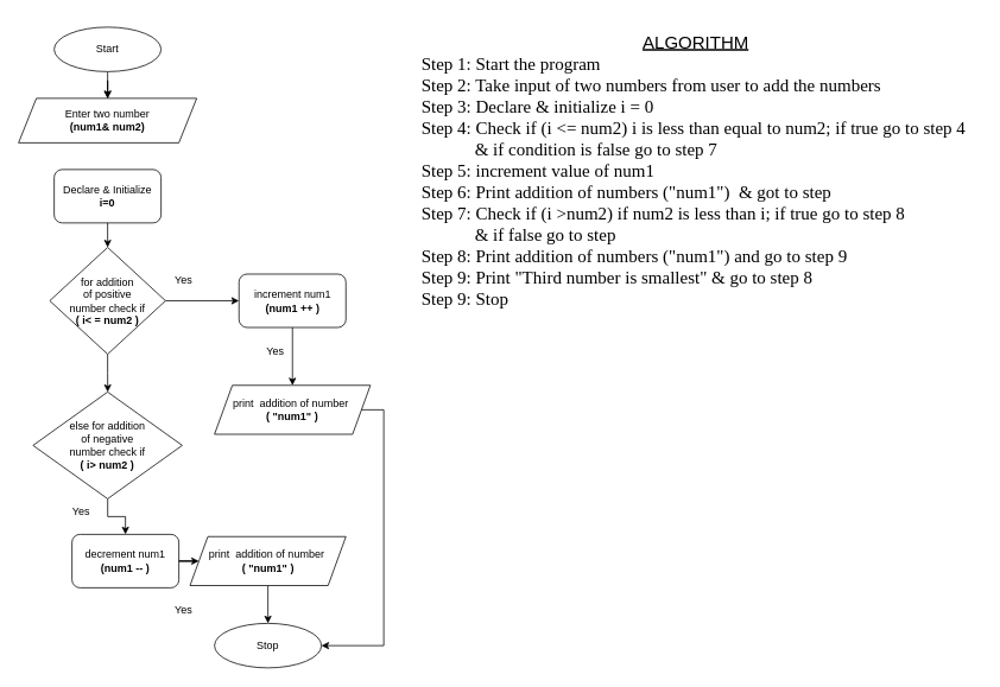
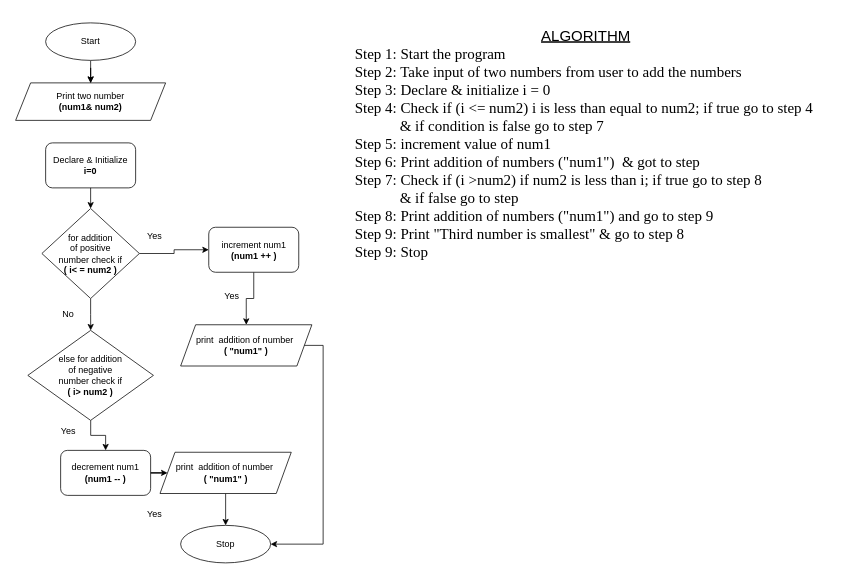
  <mxCell id="0" />
  <mxCell id="1" parent="0" />
  <mxCell id="2" value="" style="rounded=0;html=1;jettySize=auto;orthogonalLoop=1;fontSize=11;endArrow=block;endFill=0;endSize=8;strokeWidth=1;shadow=0;labelBackgroundColor=none;edgeStyle=orthogonalEdgeStyle;" parent="1" edge="1"><mxGeometry relative="1" as="geometry"><mxPoint x="120" y="40" as="sourcePoint" /><mxPoint x="120" y="80" as="targetPoint" /></mxGeometry></mxCell>
  <mxCell id="3" style="edgeStyle=orthogonalEdgeStyle;rounded=0;orthogonalLoop=1;jettySize=auto;html=1;" parent="1" source="4" edge="1"><mxGeometry relative="1" as="geometry"><mxPoint x="120" y="110" as="targetPoint" /></mxGeometry></mxCell>
- <mxCell id="4" value="Enter two number &lt;br&gt;&lt;b&gt;(num1&amp;amp; num2)&lt;/b&gt;" style="shape=parallelogram;perimeter=parallelogramPerimeter;whiteSpace=wrap;html=1;fixedSize=1;" parent="1" vertex="1"><mxGeometry x="20" y="110" width="200" height="50" as="geometry" /></mxCell>
+ <mxCell id="4" value="Print two number &lt;br&gt;&lt;b&gt;(num1&amp;amp; num2)&lt;/b&gt;" style="shape=parallelogram;perimeter=parallelogramPerimeter;whiteSpace=wrap;html=1;fixedSize=1;" parent="1" vertex="1"><mxGeometry x="20" y="110" width="200" height="50" as="geometry" /></mxCell>
  <mxCell id="5" value="" style="edgeStyle=orthogonalEdgeStyle;rounded=0;orthogonalLoop=1;jettySize=auto;html=1;" parent="1" source="6" edge="1"><mxGeometry relative="1" as="geometry"><mxPoint x="120" y="110" as="targetPoint" /></mxGeometry></mxCell>
  <mxCell id="6" value="Start" style="ellipse;whiteSpace=wrap;html=1;" parent="1" vertex="1"><mxGeometry x="60" y="30" width="120" height="50" as="geometry" /></mxCell>
  <mxCell id="7" value="&lt;font style=&quot;font-size: 20px;&quot;&gt;&lt;u&gt;ALGORITHM&lt;/u&gt;&lt;br&gt;&lt;div style=&quot;text-align: left;&quot;&gt;&lt;span style=&quot;background-color: initial;&quot;&gt;&lt;font style=&quot;font-size: 20px;&quot; face=&quot;Times New Roman&quot;&gt;Step 1: Start the program&lt;/font&gt;&lt;/span&gt;&lt;/div&gt;&lt;div style=&quot;text-align: left;&quot;&gt;&lt;span style=&quot;background-color: initial;&quot;&gt;&lt;font style=&quot;font-size: 20px;&quot; face=&quot;Times New Roman&quot;&gt;Step 2: Take input of two numbers from user to add the numbers&lt;/font&gt;&lt;/span&gt;&lt;/div&gt;&lt;div style=&quot;text-align: left;&quot;&gt;&lt;span style=&quot;background-color: initial;&quot;&gt;&lt;font style=&quot;font-size: 20px;&quot; face=&quot;Times New Roman&quot;&gt;Step 3: Declare &amp;amp; initialize i = 0&lt;/font&gt;&lt;/span&gt;&lt;/div&gt;&lt;div style=&quot;text-align: left;&quot;&gt;&lt;span style=&quot;background-color: initial;&quot;&gt;&lt;font style=&quot;font-size: 20px;&quot; face=&quot;Times New Roman&quot;&gt;Step 4: Check if (i &amp;lt;= num2) i is less than equal to&amp;nbsp;&lt;/font&gt;&lt;/span&gt;&lt;span style=&quot;font-family: &amp;quot;Times New Roman&amp;quot;; background-color: initial;&quot;&gt;num2; if true go to step 4&amp;nbsp;&lt;/span&gt;&lt;/div&gt;&lt;div style=&quot;text-align: left;&quot;&gt;&lt;span style=&quot;font-family: &amp;quot;Times New Roman&amp;quot;; background-color: initial;&quot;&gt;&amp;nbsp; &amp;nbsp; &amp;nbsp; &amp;nbsp; &amp;nbsp; &amp;nbsp; &amp;amp; if condition is false go to step 7&lt;/span&gt;&lt;/div&gt;&lt;div style=&quot;text-align: left;&quot;&gt;&lt;span style=&quot;font-family: &amp;quot;Times New Roman&amp;quot;; background-color: initial;&quot;&gt;Step 5: increment value of num1&amp;nbsp;&lt;/span&gt;&lt;/div&gt;&lt;div style=&quot;text-align: left;&quot;&gt;&lt;span style=&quot;font-family: &amp;quot;Times New Roman&amp;quot;; background-color: initial;&quot;&gt;Step 6: Print addition of numbers (&quot;num1&quot;)&amp;nbsp; &amp;amp; got to step&amp;nbsp;&lt;/span&gt;&lt;/div&gt;&lt;div style=&quot;text-align: left;&quot;&gt;&lt;font style=&quot;font-size: 20px;&quot; face=&quot;Times New Roman&quot;&gt;Step 7: Check if (i &amp;gt;num2) if num2 is less than i; if true go to step 8&lt;/font&gt;&lt;/div&gt;&lt;div style=&quot;text-align: left;&quot;&gt;&lt;font style=&quot;font-size: 20px;&quot; face=&quot;Times New Roman&quot;&gt;&amp;nbsp; &amp;nbsp; &amp;nbsp; &amp;nbsp; &amp;nbsp; &amp;nbsp; &amp;amp; if false go to step&amp;nbsp;&lt;/font&gt;&lt;/div&gt;&lt;div style=&quot;text-align: left;&quot;&gt;&lt;font style=&quot;font-size: 20px;&quot; face=&quot;Times New Roman&quot;&gt;Step 8: Print addition of numbers (&quot;num1&quot;) and go to step 9&lt;/font&gt;&lt;/div&gt;&lt;div style=&quot;text-align: left;&quot;&gt;&lt;font style=&quot;font-size: 20px;&quot; face=&quot;Times New Roman&quot;&gt;Step 9: Print &quot;Third number is smallest&quot; &amp;amp; go to step 8&lt;/font&gt;&lt;/div&gt;&lt;div style=&quot;text-align: left;&quot;&gt;&lt;font face=&quot;Times New Roman&quot;&gt;Step 9: Stop&lt;/font&gt;&lt;/div&gt;&lt;/font&gt;" style="text;html=1;resizable=0;autosize=1;align=center;verticalAlign=middle;points=[];fillColor=none;strokeColor=none;rounded=0;" parent="1" vertex="1"><mxGeometry x="460" y="20" width="640" height="340" as="geometry" /></mxCell>
  <mxCell id="8" value="Stop" style="ellipse;whiteSpace=wrap;html=1;" parent="1" vertex="1"><mxGeometry x="240" y="700" width="120" height="50" as="geometry" /></mxCell>
  <mxCell id="9" value="" style="edgeStyle=orthogonalEdgeStyle;rounded=0;orthogonalLoop=1;jettySize=auto;html=1;" parent="1" source="11" target="18" edge="1"><mxGeometry relative="1" as="geometry" /></mxCell>
  <mxCell id="10" value="" style="edgeStyle=orthogonalEdgeStyle;rounded=0;orthogonalLoop=1;jettySize=auto;html=1;" parent="1" source="11" target="20" edge="1"><mxGeometry relative="1" as="geometry" /></mxCell>
  <mxCell id="11" value="for addition &lt;br&gt;of positive&lt;br&gt;number check if&lt;br&gt;&lt;b&gt;( i&amp;lt; = num2 )&lt;/b&gt;" style="rhombus;whiteSpace=wrap;html=1;" parent="1" vertex="1"><mxGeometry x="55" y="277.5" width="130" height="120" as="geometry" /></mxCell>
  <mxCell id="12" value="print&amp;nbsp; addition of number&lt;b&gt;&amp;nbsp;&lt;br&gt;( &quot;num1&quot; )&lt;/b&gt;" style="shape=parallelogram;perimeter=parallelogramPerimeter;whiteSpace=wrap;html=1;fixedSize=1;" parent="1" vertex="1"><mxGeometry x="240" y="432.5" width="175" height="55" as="geometry" /></mxCell>
  <mxCell id="13" value="Yes" style="text;html=1;resizable=0;autosize=1;align=center;verticalAlign=middle;points=[];fillColor=none;strokeColor=none;rounded=0;" parent="1" vertex="1"><mxGeometry x="287.5" y="380" width="40" height="30" as="geometry" /></mxCell>
  <mxCell id="14" value="" style="endArrow=classic;html=1;rounded=0;exitX=1;exitY=0.5;exitDx=0;exitDy=0;entryX=1;entryY=0.5;entryDx=0;entryDy=0;" parent="1" source="12" target="8" edge="1"><mxGeometry width="50" height="50" relative="1" as="geometry"><mxPoint x="507.5" y="680" as="sourcePoint" /><mxPoint x="557.5" y="630" as="targetPoint" /><Array as="points"><mxPoint x="430" y="460" /><mxPoint x="430" y="725" /></Array></mxGeometry></mxCell>
  <mxCell id="15" value="Declare &amp;amp; Initialize &lt;b&gt;i=0&lt;/b&gt;" style="rounded=1;whiteSpace=wrap;html=1;" parent="1" vertex="1"><mxGeometry x="60" y="190" width="120" height="60" as="geometry" /></mxCell>
  <mxCell id="16" value="" style="endArrow=classic;html=1;rounded=0;exitX=0.5;exitY=1;exitDx=0;exitDy=0;" parent="1" source="15" target="11" edge="1"><mxGeometry width="50" height="50" relative="1" as="geometry"><mxPoint x="490" y="340" as="sourcePoint" /><mxPoint x="540" y="290" as="targetPoint" /></mxGeometry></mxCell>
  <mxCell id="17" value="" style="edgeStyle=orthogonalEdgeStyle;rounded=0;orthogonalLoop=1;jettySize=auto;html=1;" parent="1" source="18" target="12" edge="1"><mxGeometry relative="1" as="geometry" /></mxCell>
- <mxCell id="18" value="increment num1&lt;br&gt;&lt;b&gt;(num1 ++ )&lt;/b&gt;" style="rounded=1;whiteSpace=wrap;html=1;" parent="1" vertex="1"><mxGeometry x="267.5" y="307.5" width="120" height="60" as="geometry" /></mxCell>
+ <mxCell id="18" value="increment num1&lt;br&gt;&lt;b&gt;(num1 ++ )&lt;/b&gt;" style="rounded=1;whiteSpace=wrap;html=1;" parent="1" vertex="1"><mxGeometry x="277.5" y="302.5" width="120" height="60" as="geometry" /></mxCell>
  <mxCell id="19" value="" style="edgeStyle=orthogonalEdgeStyle;rounded=0;orthogonalLoop=1;jettySize=auto;html=1;" parent="1" source="20" target="22" edge="1"><mxGeometry relative="1" as="geometry" /></mxCell>
  <mxCell id="20" value="else for addition &lt;br&gt;of negative&lt;br&gt;number check if&lt;br&gt;&lt;b&gt;( i&amp;gt; num2 )&lt;/b&gt;" style="rhombus;whiteSpace=wrap;html=1;" parent="1" vertex="1"><mxGeometry x="36.25" y="440" width="167.5" height="120" as="geometry" /></mxCell>
  <mxCell id="21" value="" style="edgeStyle=orthogonalEdgeStyle;rounded=0;orthogonalLoop=1;jettySize=auto;html=1;" parent="1" source="22" target="24" edge="1"><mxGeometry relative="1" as="geometry" /></mxCell>
  <mxCell id="22" value="decrement num1&lt;br&gt;&lt;b&gt;(num1 -- )&lt;/b&gt;" style="rounded=1;whiteSpace=wrap;html=1;" parent="1" vertex="1"><mxGeometry x="80" y="600" width="120" height="60" as="geometry" /></mxCell>
  <mxCell id="23" value="" style="edgeStyle=orthogonalEdgeStyle;rounded=0;orthogonalLoop=1;jettySize=auto;html=1;" parent="1" source="24" target="8" edge="1"><mxGeometry relative="1" as="geometry" /></mxCell>
  <mxCell id="24" value="print&amp;nbsp; addition of number&lt;b&gt;&amp;nbsp;&lt;br&gt;( &quot;num1&quot; )&lt;/b&gt;" style="shape=parallelogram;perimeter=parallelogramPerimeter;whiteSpace=wrap;html=1;fixedSize=1;" parent="1" vertex="1"><mxGeometry x="212.5" y="602.5" width="175" height="55" as="geometry" /></mxCell>
  <mxCell id="25" value="Yes" style="text;html=1;resizable=0;autosize=1;align=center;verticalAlign=middle;points=[];fillColor=none;strokeColor=none;rounded=0;" parent="1" vertex="1"><mxGeometry x="185" y="670" width="40" height="30" as="geometry" /></mxCell>
  <mxCell id="26" value="Yes" style="text;html=1;resizable=0;autosize=1;align=center;verticalAlign=middle;points=[];fillColor=none;strokeColor=none;rounded=0;" parent="1" vertex="1"><mxGeometry x="185" y="300" width="40" height="30" as="geometry" /></mxCell>
+ <mxCell id="27" value="No" style="text;html=1;resizable=0;autosize=1;align=center;verticalAlign=middle;points=[];fillColor=none;strokeColor=none;rounded=0;" parent="1" vertex="1"><mxGeometry x="70" y="402.5" width="40" height="30" as="geometry" /></mxCell>
  <mxCell id="28" value="Yes" style="text;html=1;resizable=0;autosize=1;align=center;verticalAlign=middle;points=[];fillColor=none;strokeColor=none;rounded=0;" parent="1" vertex="1"><mxGeometry x="70" y="560" width="40" height="30" as="geometry" /></mxCell>
